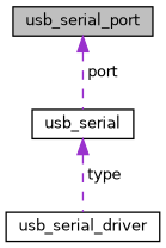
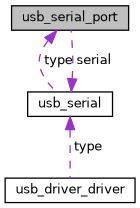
  digraph {
    node [color=black fillcolor=white fontname=Helvetica fontsize=10 shape=record style=filled]
    edge [color=darkorchid3 dir=back fontname=Helvetica fontsize=10 labelfontname=Helvetica labelfontsize=10 style=dashed]
    n1 [fillcolor=grey75 fontcolor=black height=0.2 label=usb_serial_port width=0.4]
    n2 [height=0.2 label=usb_serial width=0.4]
-   n3 [height=0.2 label=usb_serial_driver width=0.4]
-   n1 -> n2 [label=" port"]
+   n3 [height=0.2 label=usb_driver_driver width=0.4]
+   n1 -> n2 [label=" type"]
+   n2 -> n1 [label=" serial"]
    n2 -> n3 [label=" type"]
  }
